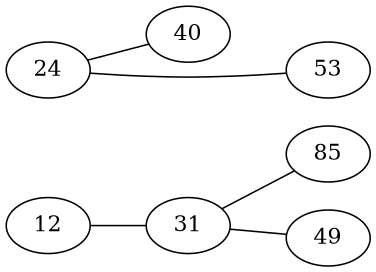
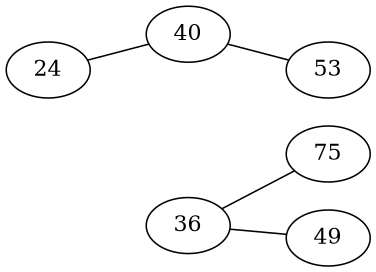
  graph {
    rankdir=LR
-   12
-   36 [label=31]
-   85
+   36
+   85 [label=75]
    n4 [label=49]
    n5 [label=40]
    24
    53
-   12 -- 36
    36 -- 85
    36 -- n4
    24 -- n5
-   24 -- 53
+   n5 -- 53
  }
